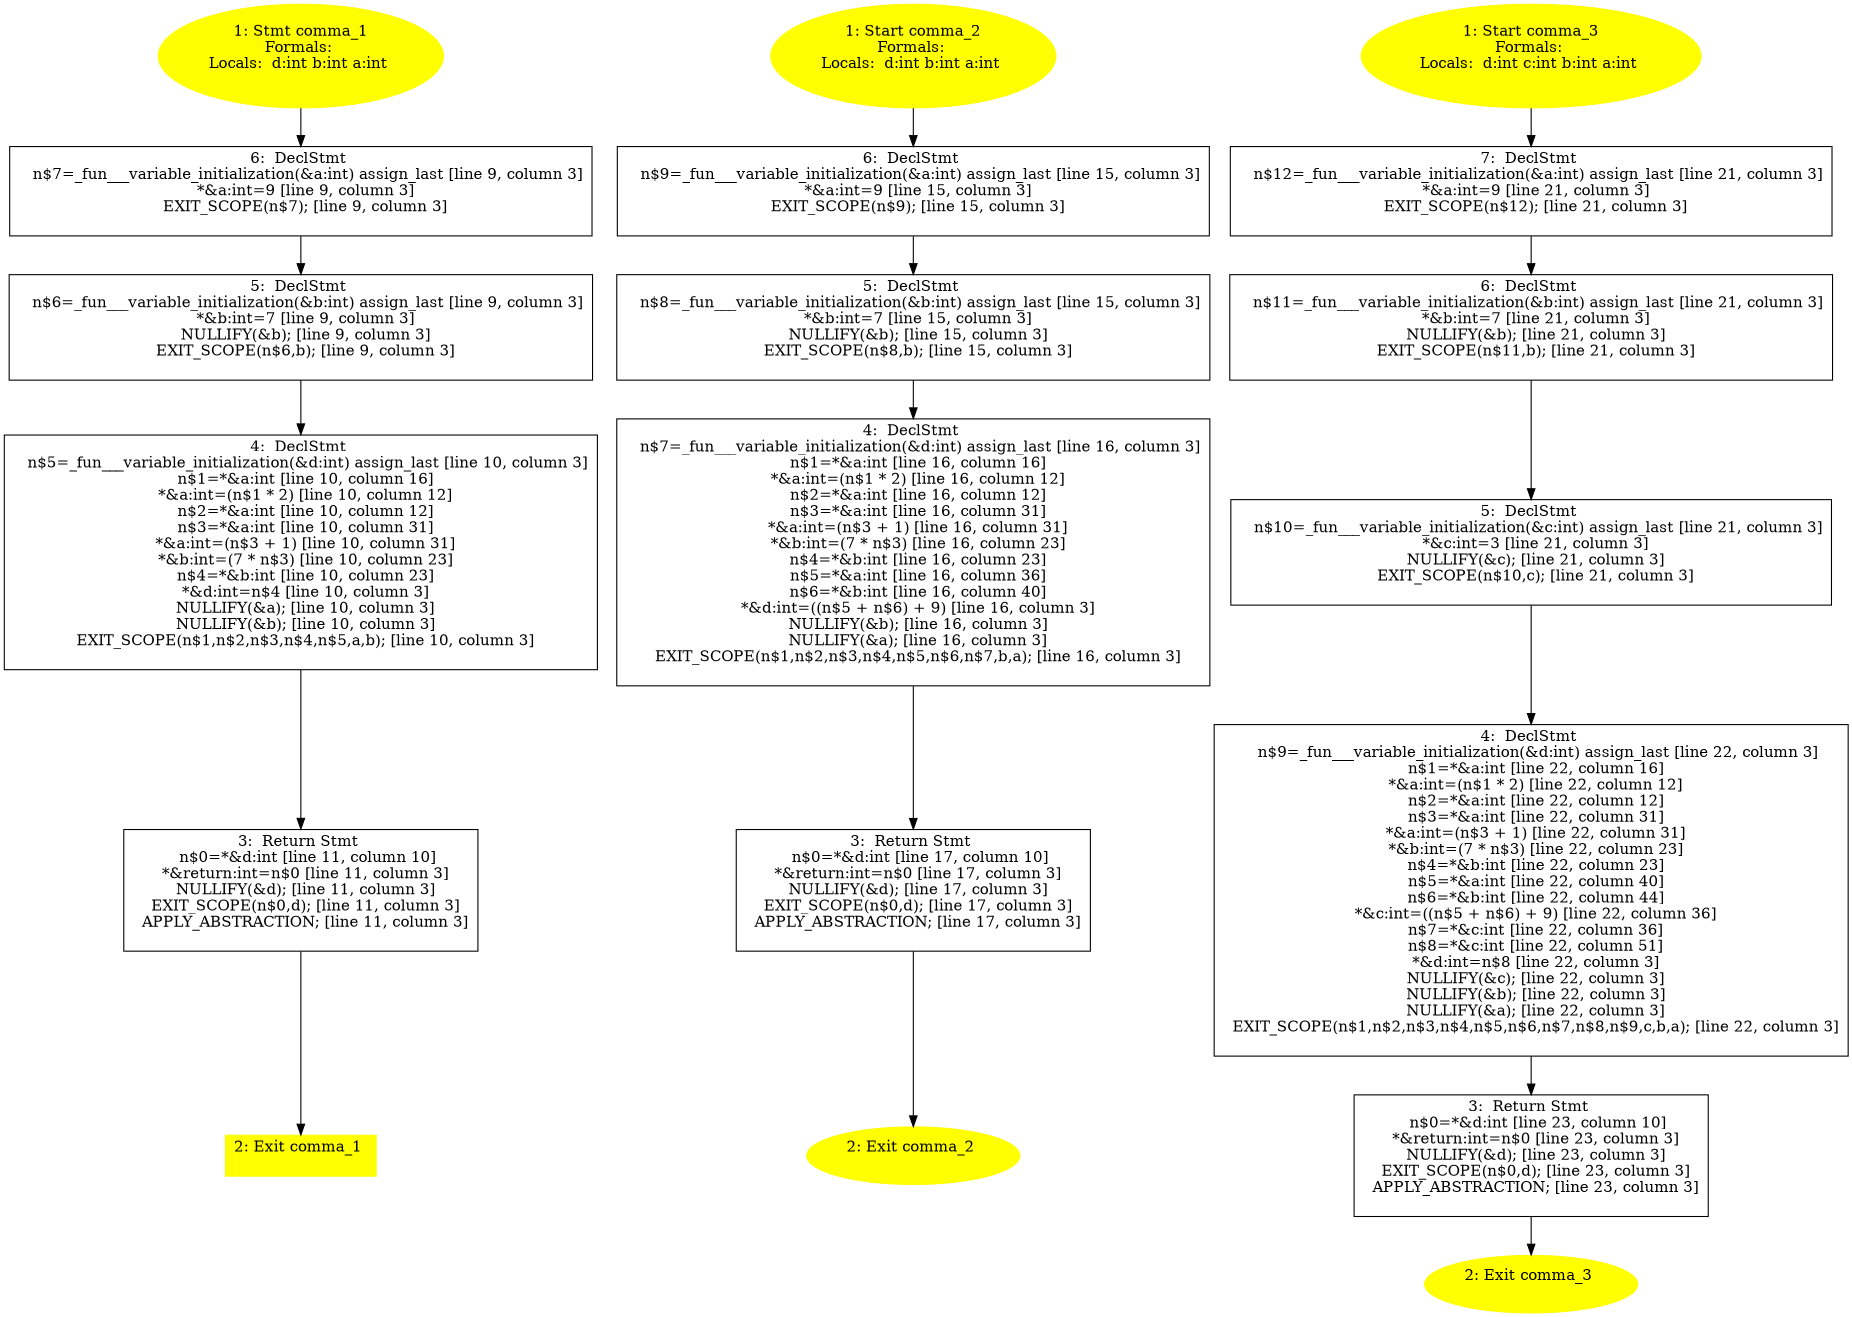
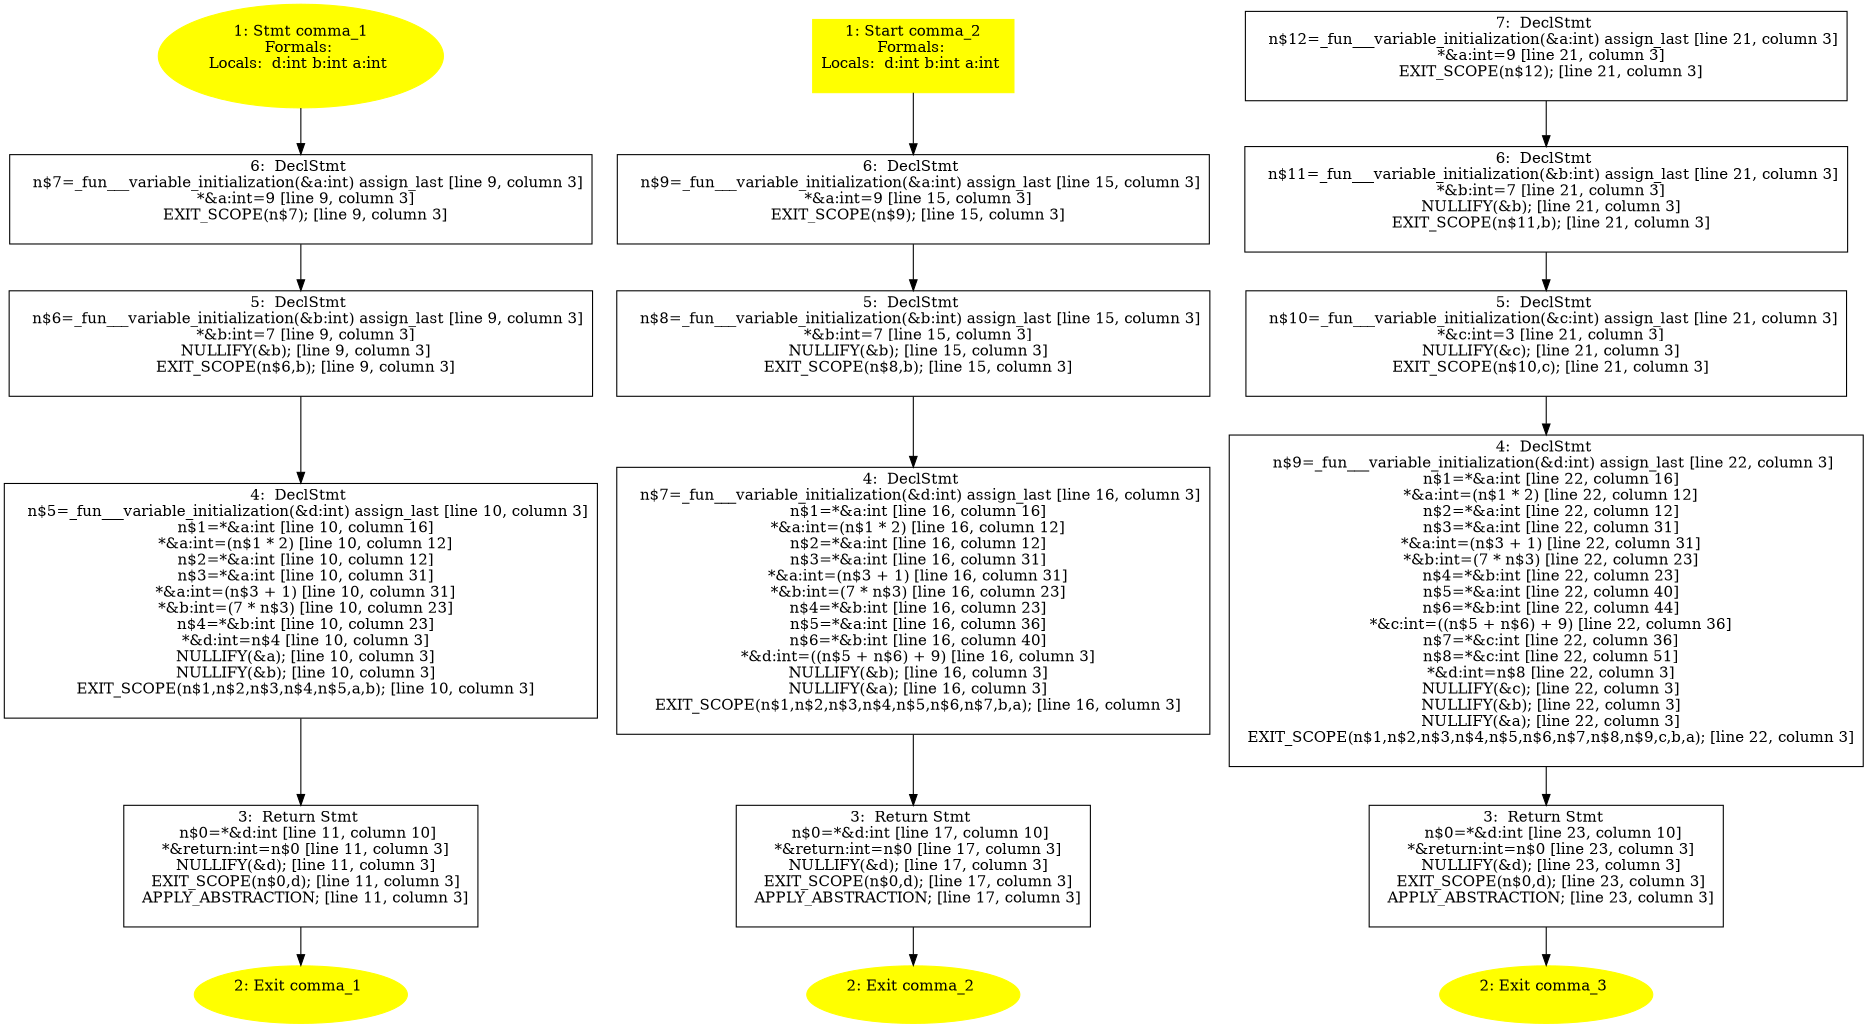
  digraph {
    node [shape=box]
    n1 [color=yellow label="1: Stmt comma_1\nFormals: \nLocals:  d:int b:int a:int \n  " style=filled shape=""]
    n2 [label="6:  DeclStmt \n   n$7=_fun___variable_initialization(&a:int) assign_last [line 9, column 3]\n  *&a:int=9 [line 9, column 3]\n  EXIT_SCOPE(n$7); [line 9, column 3]\n "]
    n3 [label="5:  DeclStmt \n   n$6=_fun___variable_initialization(&b:int) assign_last [line 9, column 3]\n  *&b:int=7 [line 9, column 3]\n  NULLIFY(&b); [line 9, column 3]\n  EXIT_SCOPE(n$6,b); [line 9, column 3]\n "]
    n4 [label="4:  DeclStmt \n   n$5=_fun___variable_initialization(&d:int) assign_last [line 10, column 3]\n  n$1=*&a:int [line 10, column 16]\n  *&a:int=(n$1 * 2) [line 10, column 12]\n  n$2=*&a:int [line 10, column 12]\n  n$3=*&a:int [line 10, column 31]\n  *&a:int=(n$3 + 1) [line 10, column 31]\n  *&b:int=(7 * n$3) [line 10, column 23]\n  n$4=*&b:int [line 10, column 23]\n  *&d:int=n$4 [line 10, column 3]\n  NULLIFY(&a); [line 10, column 3]\n  NULLIFY(&b); [line 10, column 3]\n  EXIT_SCOPE(n$1,n$2,n$3,n$4,n$5,a,b); [line 10, column 3]\n "]
-   n5 [color=yellow label="2: Exit comma_1 \n  " style=filled]
+   n5 [color=yellow label="2: Exit comma_1 \n  " style=filled shape=""]
    n6 [label="3:  Return Stmt \n   n$0=*&d:int [line 11, column 10]\n  *&return:int=n$0 [line 11, column 3]\n  NULLIFY(&d); [line 11, column 3]\n  EXIT_SCOPE(n$0,d); [line 11, column 3]\n  APPLY_ABSTRACTION; [line 11, column 3]\n "]
-   n7 [color=yellow label="1: Start comma_2\nFormals: \nLocals:  d:int b:int a:int \n  " style=filled shape=""]
+   n7 [color=yellow label="1: Start comma_2\nFormals: \nLocals:  d:int b:int a:int \n  " style=filled]
    n8 [label="6:  DeclStmt \n   n$9=_fun___variable_initialization(&a:int) assign_last [line 15, column 3]\n  *&a:int=9 [line 15, column 3]\n  EXIT_SCOPE(n$9); [line 15, column 3]\n "]
    n9 [label="5:  DeclStmt \n   n$8=_fun___variable_initialization(&b:int) assign_last [line 15, column 3]\n  *&b:int=7 [line 15, column 3]\n  NULLIFY(&b); [line 15, column 3]\n  EXIT_SCOPE(n$8,b); [line 15, column 3]\n "]
    n10 [label="4:  DeclStmt \n   n$7=_fun___variable_initialization(&d:int) assign_last [line 16, column 3]\n  n$1=*&a:int [line 16, column 16]\n  *&a:int=(n$1 * 2) [line 16, column 12]\n  n$2=*&a:int [line 16, column 12]\n  n$3=*&a:int [line 16, column 31]\n  *&a:int=(n$3 + 1) [line 16, column 31]\n  *&b:int=(7 * n$3) [line 16, column 23]\n  n$4=*&b:int [line 16, column 23]\n  n$5=*&a:int [line 16, column 36]\n  n$6=*&b:int [line 16, column 40]\n  *&d:int=((n$5 + n$6) + 9) [line 16, column 3]\n  NULLIFY(&b); [line 16, column 3]\n  NULLIFY(&a); [line 16, column 3]\n  EXIT_SCOPE(n$1,n$2,n$3,n$4,n$5,n$6,n$7,b,a); [line 16, column 3]\n "]
    n11 [color=yellow label="2: Exit comma_2 \n  " style=filled shape=""]
    n12 [label="3:  Return Stmt \n   n$0=*&d:int [line 17, column 10]\n  *&return:int=n$0 [line 17, column 3]\n  NULLIFY(&d); [line 17, column 3]\n  EXIT_SCOPE(n$0,d); [line 17, column 3]\n  APPLY_ABSTRACTION; [line 17, column 3]\n "]
-   n13 [color=yellow label="1: Start comma_3\nFormals: \nLocals:  d:int c:int b:int a:int \n  " style=filled shape=""]
    n14 [label="7:  DeclStmt \n   n$12=_fun___variable_initialization(&a:int) assign_last [line 21, column 3]\n  *&a:int=9 [line 21, column 3]\n  EXIT_SCOPE(n$12); [line 21, column 3]\n "]
    n15 [label="6:  DeclStmt \n   n$11=_fun___variable_initialization(&b:int) assign_last [line 21, column 3]\n  *&b:int=7 [line 21, column 3]\n  NULLIFY(&b); [line 21, column 3]\n  EXIT_SCOPE(n$11,b); [line 21, column 3]\n "]
    n16 [label="5:  DeclStmt \n   n$10=_fun___variable_initialization(&c:int) assign_last [line 21, column 3]\n  *&c:int=3 [line 21, column 3]\n  NULLIFY(&c); [line 21, column 3]\n  EXIT_SCOPE(n$10,c); [line 21, column 3]\n "]
    n17 [color=yellow label="2: Exit comma_3 \n  " style=filled shape=""]
    n18 [label="3:  Return Stmt \n   n$0=*&d:int [line 23, column 10]\n  *&return:int=n$0 [line 23, column 3]\n  NULLIFY(&d); [line 23, column 3]\n  EXIT_SCOPE(n$0,d); [line 23, column 3]\n  APPLY_ABSTRACTION; [line 23, column 3]\n "]
    n19 [label="4:  DeclStmt \n   n$9=_fun___variable_initialization(&d:int) assign_last [line 22, column 3]\n  n$1=*&a:int [line 22, column 16]\n  *&a:int=(n$1 * 2) [line 22, column 12]\n  n$2=*&a:int [line 22, column 12]\n  n$3=*&a:int [line 22, column 31]\n  *&a:int=(n$3 + 1) [line 22, column 31]\n  *&b:int=(7 * n$3) [line 22, column 23]\n  n$4=*&b:int [line 22, column 23]\n  n$5=*&a:int [line 22, column 40]\n  n$6=*&b:int [line 22, column 44]\n  *&c:int=((n$5 + n$6) + 9) [line 22, column 36]\n  n$7=*&c:int [line 22, column 36]\n  n$8=*&c:int [line 22, column 51]\n  *&d:int=n$8 [line 22, column 3]\n  NULLIFY(&c); [line 22, column 3]\n  NULLIFY(&b); [line 22, column 3]\n  NULLIFY(&a); [line 22, column 3]\n  EXIT_SCOPE(n$1,n$2,n$3,n$4,n$5,n$6,n$7,n$8,n$9,c,b,a); [line 22, column 3]\n "]
    n1 -> n2
    n2 -> n3
    n3 -> n4
    n4 -> n6
    n6 -> n5
    n7 -> n8
    n8 -> n9
    n9 -> n10
    n10 -> n12
    n12 -> n11
-   n13 -> n14
    n14 -> n15
    n15 -> n16
    n16 -> n19
    n18 -> n17
    n19 -> n18
  }
